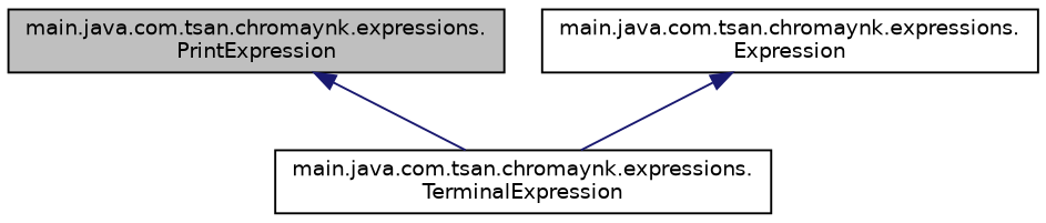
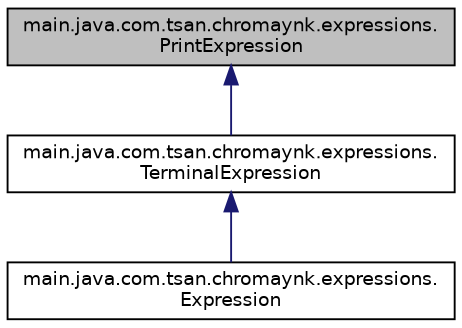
  digraph {
    node [color=black fillcolor=white fontname=Helvetica fontsize=10 shape=record style=filled]
    edge [color=midnightblue dir=back fontname=Helvetica fontsize=10 labelfontname=Helvetica labelfontsize=10 style=solid]
    n1 [fillcolor=grey75 fontcolor=black height=0.2 label="main.java.com.tsan.chromaynk.expressions.\lPrintExpression" width=0.4]
    n2 [height=0.2 label="main.java.com.tsan.chromaynk.expressions.\lTerminalExpression" width=0.4]
    n3 [height=0.2 label="main.java.com.tsan.chromaynk.expressions.\lExpression" width=0.4]
    n1 -> n2
-   n3 -> n2
+   n2 -> n3
  }
